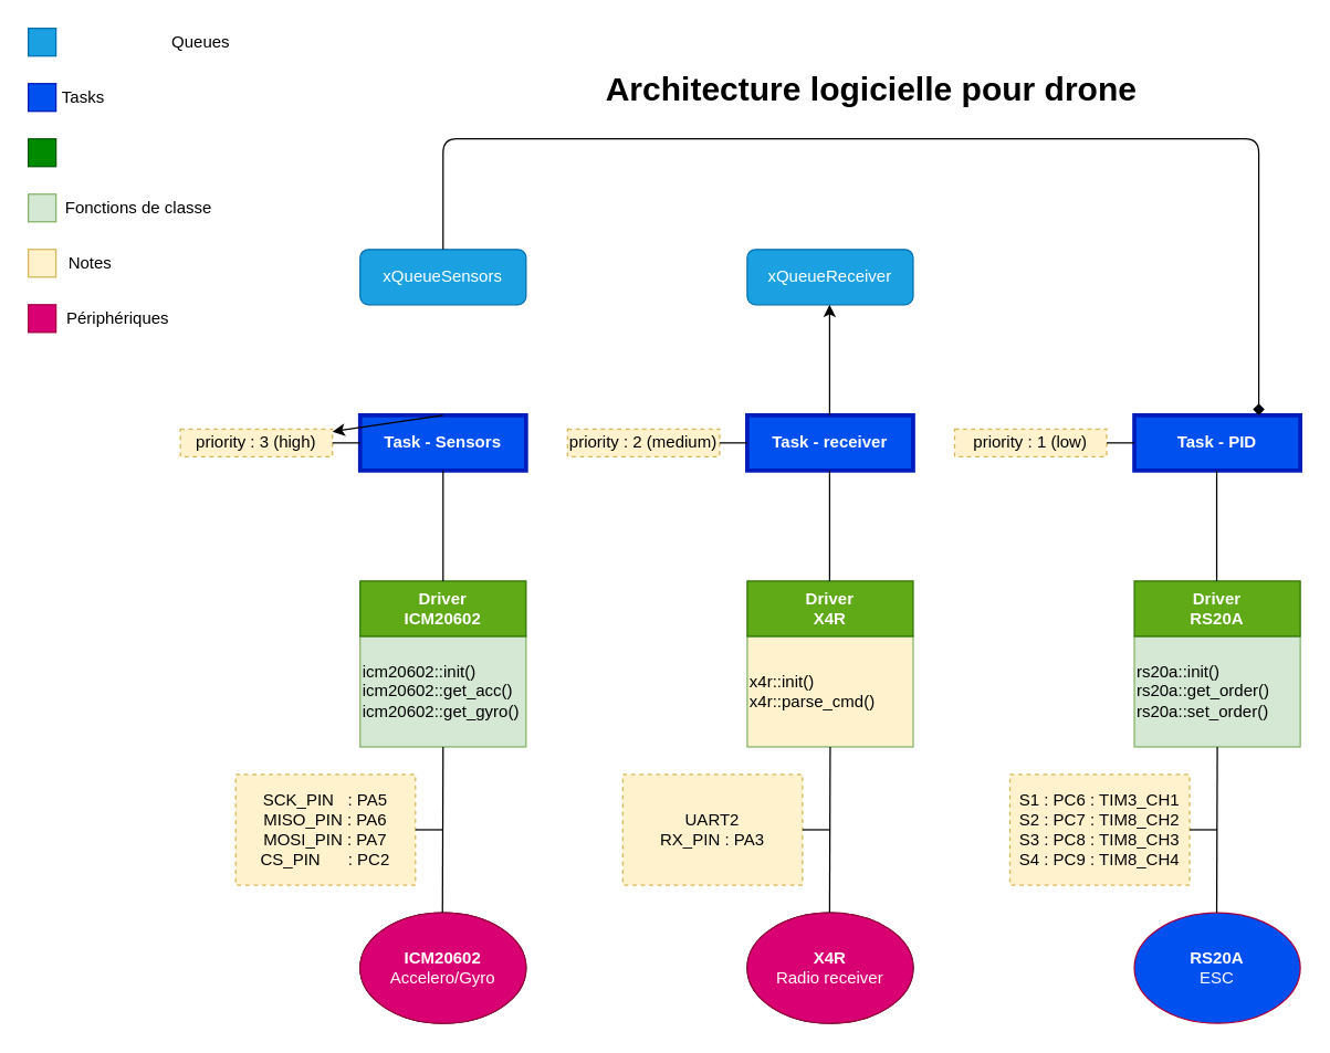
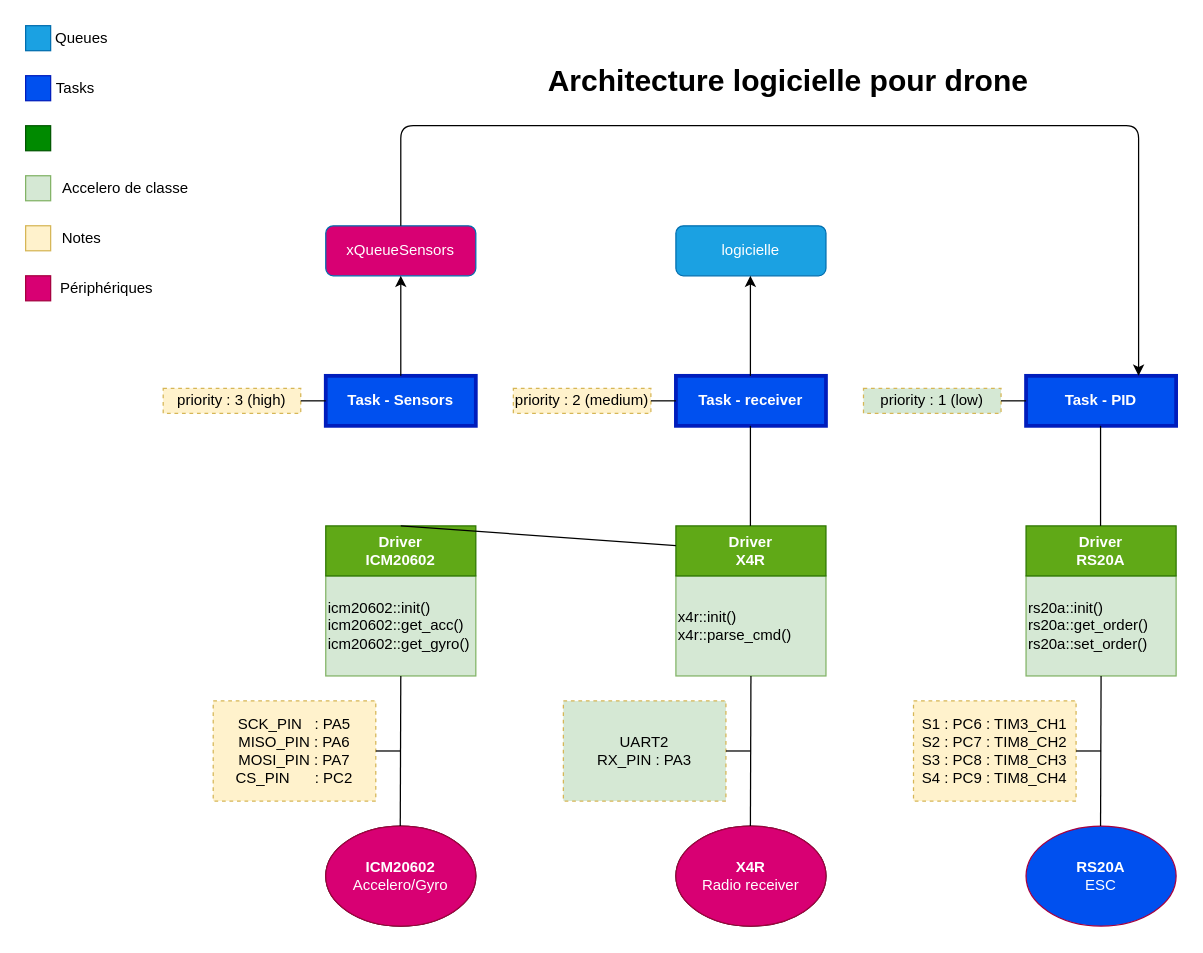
  <mxCell id="0" />
  <mxCell id="1" parent="0" />
  <mxCell id="2" value="&lt;b&gt;ICM20602&lt;/b&gt;&lt;br&gt;Accelero/Gyro" style="ellipse;whiteSpace=wrap;html=1;" parent="1" vertex="1"><mxGeometry x="260" y="660" width="120" height="80" as="geometry" /></mxCell>
  <mxCell id="3" value="&lt;b&gt;X4R&lt;br&gt;&lt;/b&gt;Radio receiver" style="ellipse;whiteSpace=wrap;html=1;" parent="1" vertex="1"><mxGeometry x="540" y="660" width="120" height="80" as="geometry" /></mxCell>
  <mxCell id="4" value="&lt;b&gt;RS20A&lt;br&gt;&lt;/b&gt;ESC" style="ellipse;whiteSpace=wrap;html=1;fillColor=#0050ef;strokeColor=#A50040;fontColor=#ffffff;" parent="1" vertex="1"><mxGeometry x="820" y="660" width="120" height="80" as="geometry" /></mxCell>
  <mxCell id="5" value="icm20602::init()&lt;br&gt;icm20602::get_acc()&lt;br&gt;icm20602::get_gyro()" style="rounded=0;whiteSpace=wrap;html=1;align=left;fillColor=#d5e8d4;strokeColor=#82b366;" parent="1" vertex="1"><mxGeometry x="260" y="460" width="120" height="80" as="geometry" /></mxCell>
  <mxCell id="6" value="&lt;b&gt;Driver&lt;br&gt;ICM20602&lt;/b&gt;" style="rounded=0;whiteSpace=wrap;html=1;fillColor=#60a917;strokeColor=#2D7600;fontColor=#ffffff;" parent="1" vertex="1"><mxGeometry x="260" y="420" width="120" height="40" as="geometry" /></mxCell>
- <mxCell id="7" value="x4r::init()&lt;br&gt;x4r::parse_cmd()" style="rounded=0;whiteSpace=wrap;html=1;align=left;fillColor=#fff2cc;strokeColor=#82b366;" parent="1" vertex="1"><mxGeometry x="540" y="460" width="120" height="80" as="geometry" /></mxCell>
+ <mxCell id="7" value="x4r::init()&lt;br&gt;x4r::parse_cmd()" style="rounded=0;whiteSpace=wrap;html=1;align=left;fillColor=#d5e8d4;strokeColor=#82b366;" parent="1" vertex="1"><mxGeometry x="540" y="460" width="120" height="80" as="geometry" /></mxCell>
  <mxCell id="8" value="&lt;b&gt;Driver&lt;br&gt;X4R&lt;/b&gt;" style="rounded=0;whiteSpace=wrap;html=1;fillColor=#60a917;strokeColor=#2D7600;fontColor=#ffffff;" parent="1" vertex="1"><mxGeometry x="540" y="420" width="120" height="40" as="geometry" /></mxCell>
  <mxCell id="9" value="rs20a::init()&lt;br&gt;rs20a::get_order()&lt;br&gt;rs20a::set_order()" style="rounded=0;whiteSpace=wrap;html=1;align=left;fillColor=#d5e8d4;strokeColor=#82b366;" parent="1" vertex="1"><mxGeometry x="820" y="460" width="120" height="80" as="geometry" /></mxCell>
  <mxCell id="10" value="&lt;b&gt;Driver&lt;br&gt;RS20A&lt;/b&gt;" style="rounded=0;whiteSpace=wrap;html=1;fillColor=#60a917;strokeColor=#2D7600;fontColor=#ffffff;" parent="1" vertex="1"><mxGeometry x="820" y="420" width="120" height="40" as="geometry" /></mxCell>
  <mxCell id="11" value="&lt;div&gt;SCK_PIN&amp;nbsp; &amp;nbsp;&lt;span&gt;: PA5&lt;/span&gt;&lt;/div&gt;&lt;div&gt;MISO_PIN : PA6&lt;/div&gt;&lt;div&gt;MOSI_PIN : PA7&lt;/div&gt;&lt;div&gt;CS_PIN&amp;nbsp; &amp;nbsp; &amp;nbsp; : PC2&lt;/div&gt;" style="rounded=0;whiteSpace=wrap;html=1;align=center;dashed=1;fillColor=#fff2cc;strokeColor=#d6b656;" vertex="1" parent="1"><mxGeometry x="170" y="560" width="130" height="80" as="geometry" /></mxCell>
  <mxCell id="12" value="" style="endArrow=none;html=1;exitX=1;exitY=0.5;exitDx=0;exitDy=0;" edge="1" parent="1" source="11"><mxGeometry width="50" height="50" relative="1" as="geometry"><mxPoint x="430" y="630" as="sourcePoint" /><mxPoint x="320" y="600" as="targetPoint" /></mxGeometry></mxCell>
- <mxCell id="13" value="&lt;div&gt;UART2&lt;/div&gt;&lt;div&gt;RX_PIN : PA3&lt;/div&gt;" style="rounded=0;whiteSpace=wrap;html=1;dashed=1;fillColor=#fff2cc;strokeColor=#d6b656;" vertex="1" parent="1"><mxGeometry x="450" y="560" width="130" height="80" as="geometry" /></mxCell>
+ <mxCell id="13" value="&lt;div&gt;UART2&lt;/div&gt;&lt;div&gt;RX_PIN : PA3&lt;/div&gt;" style="rounded=0;whiteSpace=wrap;html=1;dashed=1;fillColor=#d5e8d4;strokeColor=#d6b656;" vertex="1" parent="1"><mxGeometry x="450" y="560" width="130" height="80" as="geometry" /></mxCell>
  <mxCell id="14" value="" style="endArrow=none;html=1;exitX=1;exitY=0.5;exitDx=0;exitDy=0;" edge="1" parent="1" source="13"><mxGeometry width="50" height="50" relative="1" as="geometry"><mxPoint x="710" y="630" as="sourcePoint" /><mxPoint x="600" y="600" as="targetPoint" /></mxGeometry></mxCell>
  <mxCell id="15" value="&lt;div&gt;S1 :&lt;span&gt; &lt;/span&gt;PC6 :&lt;span&gt; &lt;/span&gt;TIM3_CH1&lt;span&gt; &lt;/span&gt;&lt;/div&gt;&lt;div&gt;S2 :&lt;span&gt; &lt;/span&gt;PC7 :&lt;span&gt; &lt;/span&gt;TIM8_CH2&lt;span&gt; &lt;/span&gt;&lt;/div&gt;&lt;div&gt;S3 :&lt;span&gt; &lt;/span&gt;PC8 :&lt;span&gt; &lt;/span&gt;TIM8_CH3&lt;span&gt; &lt;/span&gt;&lt;/div&gt;&lt;div&gt;S4 :&lt;span&gt; &lt;/span&gt;PC9 :&lt;span&gt; &lt;/span&gt;TIM8_CH4&lt;/div&gt;" style="rounded=0;whiteSpace=wrap;html=1;dashed=1;fillColor=#fff2cc;strokeColor=#d6b656;" vertex="1" parent="1"><mxGeometry x="730" y="560" width="130" height="80" as="geometry" /></mxCell>
  <mxCell id="16" value="" style="endArrow=none;html=1;exitX=1;exitY=0.5;exitDx=0;exitDy=0;" edge="1" parent="1" source="15"><mxGeometry width="50" height="50" relative="1" as="geometry"><mxPoint x="990" y="630" as="sourcePoint" /><mxPoint x="880" y="600" as="targetPoint" /></mxGeometry></mxCell>
  <mxCell id="17" value="&lt;b&gt;Task - Sensors&lt;/b&gt;" style="rounded=0;whiteSpace=wrap;html=1;strokeWidth=3;fillColor=#0050ef;strokeColor=#001DBC;fontColor=#ffffff;" vertex="1" parent="1"><mxGeometry x="260" y="300" width="120" height="40" as="geometry" /></mxCell>
  <mxCell id="18" value="&lt;b&gt;Task - receiver&lt;/b&gt;" style="rounded=0;whiteSpace=wrap;html=1;strokeWidth=3;fillColor=#0050ef;strokeColor=#001DBC;fontColor=#ffffff;" vertex="1" parent="1"><mxGeometry x="540" y="300" width="120" height="40" as="geometry" /></mxCell>
  <mxCell id="19" value="&lt;b&gt;Task - PID&lt;/b&gt;" style="rounded=0;whiteSpace=wrap;html=1;strokeWidth=3;fillColor=#0050ef;strokeColor=#001DBC;fontColor=#ffffff;" vertex="1" parent="1"><mxGeometry x="820" y="300" width="120" height="40" as="geometry" /></mxCell>
  <mxCell id="20" value="&lt;div&gt;priority : 3 (high)&lt;/div&gt;" style="rounded=0;whiteSpace=wrap;html=1;align=center;dashed=1;fillColor=#fff2cc;strokeColor=#d6b656;" vertex="1" parent="1"><mxGeometry x="130" y="310" width="110" height="20" as="geometry" /></mxCell>
  <mxCell id="21" value="" style="endArrow=none;html=1;exitX=1;exitY=0.5;exitDx=0;exitDy=0;" edge="1" parent="1" source="20"><mxGeometry width="50" height="50" relative="1" as="geometry"><mxPoint x="370" y="350" as="sourcePoint" /><mxPoint x="260" y="320" as="targetPoint" /></mxGeometry></mxCell>
  <mxCell id="22" value="&lt;div&gt;priority : 2 (medium)&lt;/div&gt;" style="rounded=0;whiteSpace=wrap;html=1;align=center;dashed=1;fillColor=#fff2cc;strokeColor=#d6b656;" vertex="1" parent="1"><mxGeometry x="410" y="310" width="110" height="20" as="geometry" /></mxCell>
  <mxCell id="23" value="" style="endArrow=none;html=1;exitX=1;exitY=0.5;exitDx=0;exitDy=0;" edge="1" parent="1" source="22"><mxGeometry width="50" height="50" relative="1" as="geometry"><mxPoint x="650" y="350" as="sourcePoint" /><mxPoint x="540" y="320" as="targetPoint" /></mxGeometry></mxCell>
- <mxCell id="24" value="&lt;div&gt;priority : 1 (low)&lt;/div&gt;" style="rounded=0;whiteSpace=wrap;html=1;align=center;dashed=1;fillColor=#fff2cc;strokeColor=#d6b656;" vertex="1" parent="1"><mxGeometry x="690" y="310" width="110" height="20" as="geometry" /></mxCell>
+ <mxCell id="24" value="&lt;div&gt;priority : 1 (low)&lt;/div&gt;" style="rounded=0;whiteSpace=wrap;html=1;align=center;dashed=1;fillColor=#d5e8d4;strokeColor=#d6b656;" vertex="1" parent="1"><mxGeometry x="690" y="310" width="110" height="20" as="geometry" /></mxCell>
  <mxCell id="25" value="" style="endArrow=none;html=1;exitX=1;exitY=0.5;exitDx=0;exitDy=0;" edge="1" parent="1" source="24"><mxGeometry width="50" height="50" relative="1" as="geometry"><mxPoint x="930" y="350" as="sourcePoint" /><mxPoint x="820" y="320" as="targetPoint" /></mxGeometry></mxCell>
- <mxCell id="26" value="xQueueSensors" style="rounded=1;whiteSpace=wrap;html=1;strokeWidth=1;fillColor=#1ba1e2;strokeColor=#006EAF;fontColor=#ffffff;" vertex="1" parent="1"><mxGeometry x="260" y="180" width="120" height="40" as="geometry" /></mxCell>
- <mxCell id="27" value="xQueueReceiver" style="rounded=1;whiteSpace=wrap;html=1;strokeWidth=1;fillColor=#1ba1e2;strokeColor=#006EAF;fontColor=#ffffff;" vertex="1" parent="1"><mxGeometry x="540" y="180" width="120" height="40" as="geometry" /></mxCell>
- <mxCell id="28" value="" style="endArrow=classic;html=1;exitX=0.5;exitY=0;exitDx=0;exitDy=0;" edge="1" parent="1" source="17" target="20"><mxGeometry width="50" height="50" relative="1" as="geometry"><mxPoint x="410" y="280" as="sourcePoint" /><mxPoint x="460" y="230" as="targetPoint" /></mxGeometry></mxCell>
+ <mxCell id="26" value="xQueueSensors" style="rounded=1;whiteSpace=wrap;html=1;strokeWidth=1;fillColor=#d80073;strokeColor=#006EAF;fontColor=#ffffff;" vertex="1" parent="1"><mxGeometry x="260" y="180" width="120" height="40" as="geometry" /></mxCell>
+ <mxCell id="27" value="logicielle" style="rounded=1;whiteSpace=wrap;html=1;strokeWidth=1;fillColor=#1ba1e2;strokeColor=#006EAF;fontColor=#ffffff;" vertex="1" parent="1"><mxGeometry x="540" y="180" width="120" height="40" as="geometry" /></mxCell>
+ <mxCell id="28" value="" style="endArrow=classic;html=1;entryX=0.5;entryY=1;entryDx=0;entryDy=0;exitX=0.5;exitY=0;exitDx=0;exitDy=0;" edge="1" parent="1" source="17" target="26"><mxGeometry width="50" height="50" relative="1" as="geometry"><mxPoint x="410" y="280" as="sourcePoint" /><mxPoint x="460" y="230" as="targetPoint" /></mxGeometry></mxCell>
  <mxCell id="29" value="" style="endArrow=classic;html=1;entryX=0.5;entryY=1;entryDx=0;entryDy=0;exitX=0.5;exitY=0;exitDx=0;exitDy=0;" edge="1" parent="1"><mxGeometry width="50" height="50" relative="1" as="geometry"><mxPoint x="599.58" y="300" as="sourcePoint" /><mxPoint x="599.58" y="220" as="targetPoint" /></mxGeometry></mxCell>
- <mxCell id="30" value="" style="endArrow=diamond;html=1;exitX=0.5;exitY=0;exitDx=0;exitDy=0;entryX=0.75;entryY=0;entryDx=0;entryDy=0;" edge="1" parent="1" source="26" target="19"><mxGeometry width="50" height="50" relative="1" as="geometry"><mxPoint x="340" y="160" as="sourcePoint" /><mxPoint x="390" y="110" as="targetPoint" /><Array as="points"><mxPoint x="320" y="100" /><mxPoint x="910" y="100" /></Array></mxGeometry></mxCell>
+ <mxCell id="30" value="" style="endArrow=classic;html=1;exitX=0.5;exitY=0;exitDx=0;exitDy=0;entryX=0.75;entryY=0;entryDx=0;entryDy=0;" edge="1" parent="1" source="26" target="19"><mxGeometry width="50" height="50" relative="1" as="geometry"><mxPoint x="340" y="160" as="sourcePoint" /><mxPoint x="390" y="110" as="targetPoint" /><Array as="points"><mxPoint x="320" y="100" /><mxPoint x="910" y="100" /></Array></mxGeometry></mxCell>
  <mxCell id="31" value="&lt;b&gt;ICM20602&lt;/b&gt;&lt;br&gt;Accelero/Gyro" style="ellipse;whiteSpace=wrap;html=1;fillColor=#d80073;strokeColor=#A50040;fontColor=#ffffff;" vertex="1" parent="1"><mxGeometry x="260" y="660" width="120" height="80" as="geometry" /></mxCell>
  <mxCell id="32" value="&lt;b&gt;X4R&lt;br&gt;&lt;/b&gt;Radio receiver" style="ellipse;whiteSpace=wrap;html=1;fillColor=#d80073;strokeColor=#A50040;fontColor=#ffffff;" vertex="1" parent="1"><mxGeometry x="540" y="660" width="120" height="80" as="geometry" /></mxCell>
  <mxCell id="33" value="" style="whiteSpace=wrap;html=1;aspect=fixed;strokeWidth=1;fillColor=#1ba1e2;strokeColor=#006EAF;fontColor=#ffffff;" vertex="1" parent="1"><mxGeometry x="20" y="20" width="20" height="20" as="geometry" /></mxCell>
- <mxCell id="34" value="Queues" style="text;html=1;strokeColor=none;fillColor=none;align=center;verticalAlign=middle;whiteSpace=wrap;rounded=0;" vertex="1" parent="1"><mxGeometry x="120" y="20" width="50" height="20" as="geometry" /></mxCell>
+ <mxCell id="34" value="Queues" style="text;html=1;strokeColor=none;fillColor=none;align=center;verticalAlign=middle;whiteSpace=wrap;rounded=0;" vertex="1" parent="1"><mxGeometry x="40" y="20" width="50" height="20" as="geometry" /></mxCell>
  <mxCell id="35" value="" style="whiteSpace=wrap;html=1;aspect=fixed;strokeWidth=1;fillColor=#0050ef;strokeColor=#001DBC;fontColor=#ffffff;" vertex="1" parent="1"><mxGeometry x="20" y="60" width="20" height="20" as="geometry" /></mxCell>
  <mxCell id="36" value="Tasks" style="text;html=1;strokeColor=none;fillColor=none;align=center;verticalAlign=middle;whiteSpace=wrap;rounded=0;" vertex="1" parent="1"><mxGeometry x="40" y="60" width="40" height="20" as="geometry" /></mxCell>
  <mxCell id="37" value="" style="whiteSpace=wrap;html=1;aspect=fixed;strokeWidth=1;fillColor=#008a00;strokeColor=#005700;fontColor=#ffffff;" vertex="1" parent="1"><mxGeometry x="20" y="100" width="20" height="20" as="geometry" /></mxCell>
  <mxCell id="38" value="" style="whiteSpace=wrap;html=1;aspect=fixed;strokeWidth=1;fillColor=#d5e8d4;strokeColor=#82b366;" vertex="1" parent="1"><mxGeometry x="20" y="140" width="20" height="20" as="geometry" /></mxCell>
- <mxCell id="39" value="Fonctions de classe" style="text;html=1;strokeColor=none;fillColor=none;align=center;verticalAlign=middle;whiteSpace=wrap;rounded=0;" vertex="1" parent="1"><mxGeometry x="40" y="140" width="120" height="20" as="geometry" /></mxCell>
+ <mxCell id="39" value="Accelero de classe" style="text;html=1;strokeColor=none;fillColor=none;align=center;verticalAlign=middle;whiteSpace=wrap;rounded=0;" vertex="1" parent="1"><mxGeometry x="40" y="140" width="120" height="20" as="geometry" /></mxCell>
  <mxCell id="40" value="" style="whiteSpace=wrap;html=1;aspect=fixed;strokeWidth=1;fillColor=#fff2cc;strokeColor=#d6b656;" vertex="1" parent="1"><mxGeometry x="20" y="180" width="20" height="20" as="geometry" /></mxCell>
  <mxCell id="41" value="Notes" style="text;html=1;strokeColor=none;fillColor=none;align=center;verticalAlign=middle;whiteSpace=wrap;rounded=0;" vertex="1" parent="1"><mxGeometry x="40" y="180" width="50" height="20" as="geometry" /></mxCell>
  <mxCell id="42" value="" style="whiteSpace=wrap;html=1;aspect=fixed;strokeWidth=1;fillColor=#d80073;strokeColor=#A50040;fontColor=#ffffff;" vertex="1" parent="1"><mxGeometry x="20" y="220" width="20" height="20" as="geometry" /></mxCell>
  <mxCell id="43" value="Périphériques" style="text;html=1;strokeColor=none;fillColor=none;align=center;verticalAlign=middle;whiteSpace=wrap;rounded=0;" vertex="1" parent="1"><mxGeometry x="40" y="220" width="90" height="20" as="geometry" /></mxCell>
  <mxCell id="44" value="&lt;font style=&quot;font-size: 24px&quot;&gt;&lt;b&gt;Architecture logicielle pour drone&lt;/b&gt;&lt;/font&gt;" style="text;html=1;strokeColor=none;fillColor=none;align=center;verticalAlign=middle;whiteSpace=wrap;rounded=0;" vertex="1" parent="1"><mxGeometry x="420" y="35" width="420" height="60" as="geometry" /></mxCell>
- <mxCell id="45" value="" style="endArrow=none;html=1;strokeColor=#000000;entryX=0.5;entryY=1;entryDx=0;entryDy=0;exitX=0.5;exitY=0;exitDx=0;exitDy=0;" edge="1" parent="1" source="6" target="17"><mxGeometry width="50" height="50" relative="1" as="geometry"><mxPoint x="230" y="400" as="sourcePoint" /><mxPoint x="280" y="350" as="targetPoint" /></mxGeometry></mxCell>
+ <mxCell id="45" value="" style="endArrow=none;html=1;strokeColor=#000000;exitX=0.5;exitY=0;exitDx=0;exitDy=0;" edge="1" parent="1" source="6" target="8"><mxGeometry width="50" height="50" relative="1" as="geometry"><mxPoint x="230" y="400" as="sourcePoint" /><mxPoint x="280" y="350" as="targetPoint" /></mxGeometry></mxCell>
  <mxCell id="46" value="" style="endArrow=none;html=1;strokeColor=#000000;entryX=0.5;entryY=1;entryDx=0;entryDy=0;exitX=0.5;exitY=0;exitDx=0;exitDy=0;" edge="1" parent="1"><mxGeometry width="50" height="50" relative="1" as="geometry"><mxPoint x="599.58" y="420" as="sourcePoint" /><mxPoint x="599.58" y="340" as="targetPoint" /></mxGeometry></mxCell>
  <mxCell id="47" value="" style="endArrow=none;html=1;strokeColor=#000000;entryX=0.5;entryY=1;entryDx=0;entryDy=0;exitX=0.5;exitY=0;exitDx=0;exitDy=0;" edge="1" parent="1"><mxGeometry width="50" height="50" relative="1" as="geometry"><mxPoint x="879.58" y="420" as="sourcePoint" /><mxPoint x="879.58" y="340" as="targetPoint" /></mxGeometry></mxCell>
  <mxCell id="48" value="" style="endArrow=none;html=1;strokeColor=#000000;entryX=0.5;entryY=1;entryDx=0;entryDy=0;exitX=0.5;exitY=0;exitDx=0;exitDy=0;" edge="1" parent="1" target="5"><mxGeometry width="50" height="50" relative="1" as="geometry"><mxPoint x="319.58" y="660" as="sourcePoint" /><mxPoint x="319.58" y="580" as="targetPoint" /></mxGeometry></mxCell>
  <mxCell id="49" value="" style="endArrow=none;html=1;strokeColor=#000000;entryX=0.5;entryY=1;entryDx=0;entryDy=0;exitX=0.5;exitY=0;exitDx=0;exitDy=0;" edge="1" parent="1"><mxGeometry width="50" height="50" relative="1" as="geometry"><mxPoint x="599.58" y="660" as="sourcePoint" /><mxPoint x="600" y="540" as="targetPoint" /></mxGeometry></mxCell>
  <mxCell id="50" value="" style="endArrow=none;html=1;strokeColor=#000000;entryX=0.5;entryY=1;entryDx=0;entryDy=0;exitX=0.5;exitY=0;exitDx=0;exitDy=0;" edge="1" parent="1"><mxGeometry width="50" height="50" relative="1" as="geometry"><mxPoint x="879.58" y="660" as="sourcePoint" /><mxPoint x="880" y="540" as="targetPoint" /></mxGeometry></mxCell>
